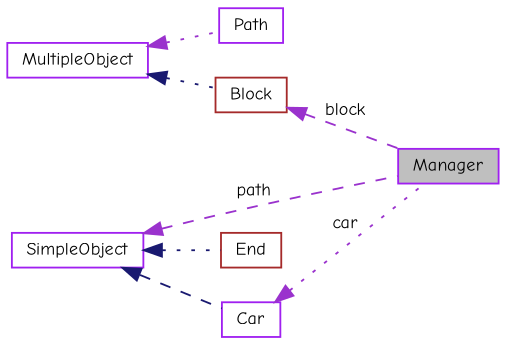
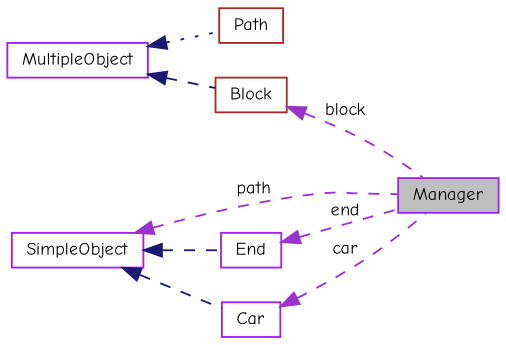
  digraph {
    fontname="Comic Neue"
    rankdir=LR
    node [color=purple fillcolor=white fontname="Comic Neue" fontsize=10 shape=record style=filled]
    edge [color=midnightblue dir=back fontname="Comic Neue" fontsize=10 labelfontname=Helvetica labelfontsize=10 style=dotted]
    n1 [fillcolor=grey75 fontcolor=black height=0.2 label=Manager width=0.4]
-   n2 [height=0.2 label=Path width=0.4]
+   n2 [color=brown height=0.2 label=Path width=0.4]
    n3 [height=0.2 label=MultipleObject width=0.4]
    n4 [color=brown height=0.2 label=Block width=0.4]
-   n5 [color=brown height=0.2 label=End width=0.4]
+   n5 [height=0.2 label=End width=0.4]
    n6 [height=0.2 label=SimpleObject width=0.4]
    n7 [height=0.2 label=Car width=0.4]
-   n3 -> n2 [color=darkorchid3]
-   n3 -> n4
+   n3 -> n2
+   n3 -> n4 [style=dashed]
    n4 -> n1 [color=darkorchid3 label=" block" style=dashed]
+   n5 -> n1 [color=darkorchid3 label=" end" style=dashed]
    n6 -> n1 [color=darkorchid3 label=" path" style=dashed]
-   n6 -> n5
+   n6 -> n5 [style=dashed]
    n6 -> n7 [style=dashed]
-   n7 -> n1 [color=darkorchid3 label=" car"]
+   n7 -> n1 [color=darkorchid3 label=" car" style=dashed]
  }
